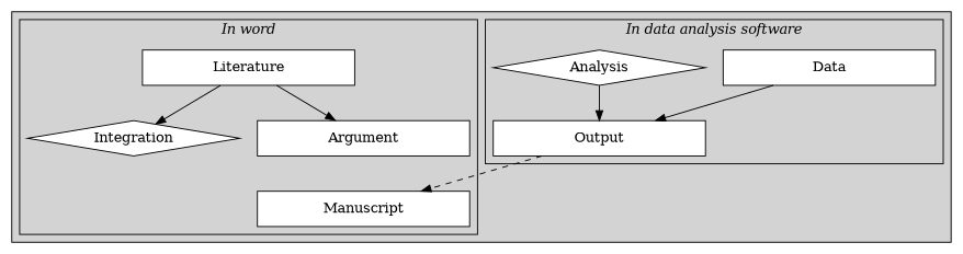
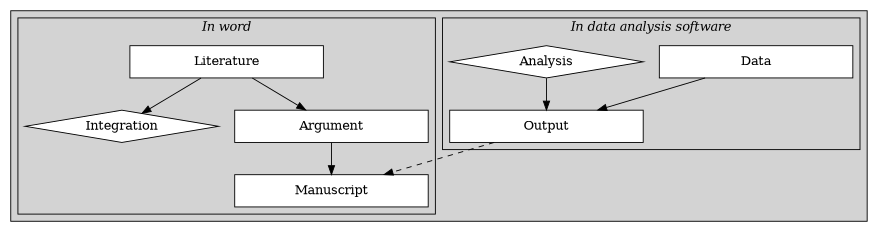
  digraph {
    node [fillcolor=white shape=box style=filled]
    Data [width=3]
    Analysis [shape=diamond width=3]
    Output [width=3]
    Literature [width=3]
    Integration [shape=diamond width=3]
    Argument [width=3]
    Manuscript [width=3]
    subgraph cluster_1 {
      fillcolor=LightGrey
      style=filled
      subgraph cluster_2 {
        fillcolor=LightGrey
        label=<<I>In data analysis software</I>>
        style=filled
        Data
        Analysis
        Output
      }
      subgraph cluster_3 {
        fillcolor=LightGrey
        label=<<I>In word</I>>
        style=filled
        Literature
        Integration
        Argument
        Manuscript
      }
    }
    Data -> Output
    Analysis -> Output
    Output -> Manuscript [style=dashed]
    Literature -> Integration
    Literature -> Argument
+   Argument -> Manuscript
  }
